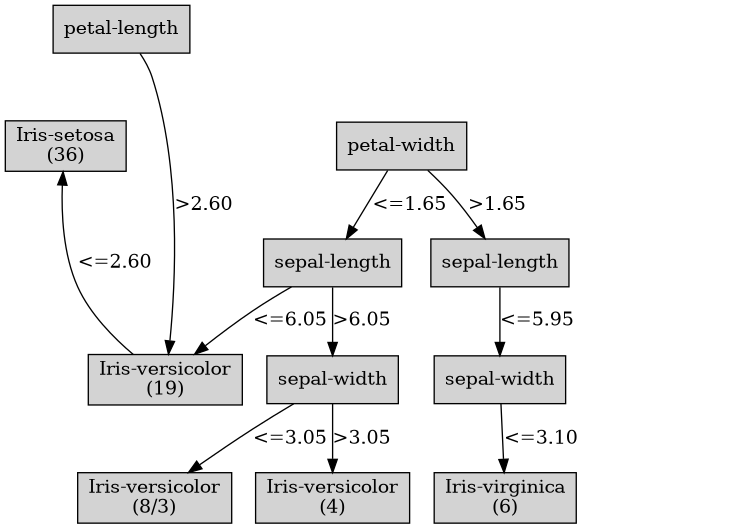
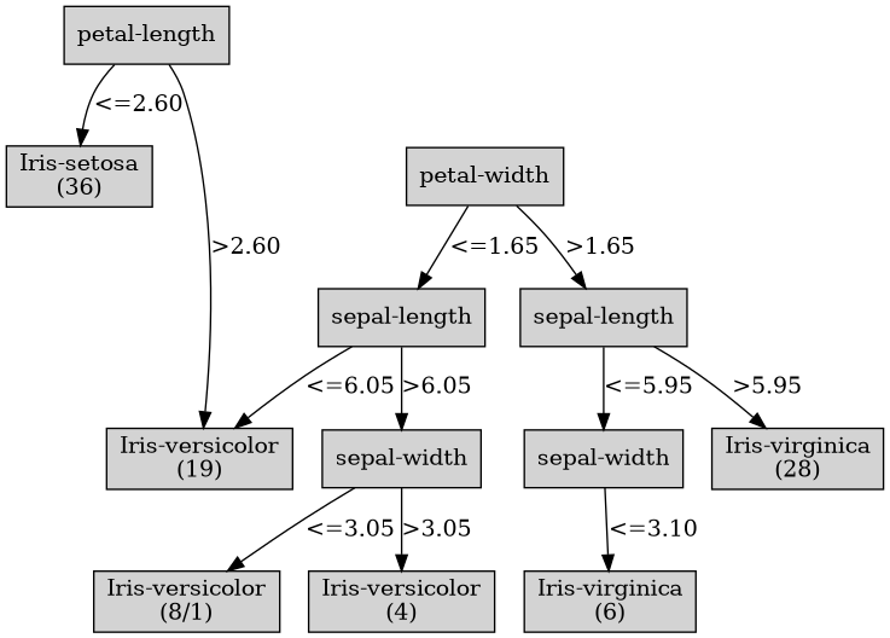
  digraph {
    node [shape=box style=filled weight=4]
    n1 [label="petal-length\n" weight=1]
    n2 [label="Iris-setosa\n(36)\n" weight=2]
    n3 [label="petal-width\n" weight=2]
    n4 [label="sepal-length\n" weight=3]
    n5 [label="sepal-length\n" weight=3]
    n6 [label="Iris-versicolor\n(19)\n"]
    n7 [label="sepal-width\n"]
    n8 [label="sepal-width\n"]
-   n10 [label="Iris-versicolor\n(8/3)\n" weight=5]
+   n9 [label="Iris-virginica\n(28)\n"]
+   n10 [label="Iris-versicolor\n(8/1)\n" weight=5]
    n11 [label="Iris-versicolor\n(4)\n" weight=5]
    n12 [label="Iris-virginica\n(6)\n" weight=5]
    subgraph sub_1 {
      rank=same
      n1
    }
    subgraph sub_2 {
      rank=same
      n2
      n3
    }
    subgraph sub_3 {
      rank=same
      n4
      n5
    }
    subgraph sub_4 {
      rank=same
      n6
      n7
      n8
+     n9
    }
    subgraph sub_5 {
      rank=same
      n10
      n11
      n12
    }
-   n6 -> n2 [label="<=2.60"]
+   n1 -> n2 [label="<=2.60"]
    n1 -> n6 [label=">2.60"]
    n3 -> n4 [label="<=1.65"]
    n3 -> n5 [label=">1.65"]
    n4 -> n6 [label="<=6.05"]
    n4 -> n7 [label=">6.05"]
    n5 -> n8 [label="<=5.95"]
+   n5 -> n9 [label=">5.95"]
    n7 -> n10 [label="<=3.05"]
    n7 -> n11 [label=">3.05"]
    n8 -> n12 [label="<=3.10"]
  }
